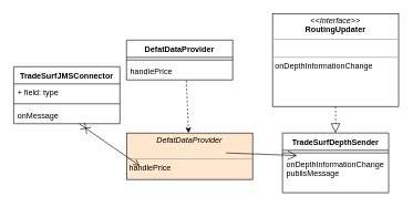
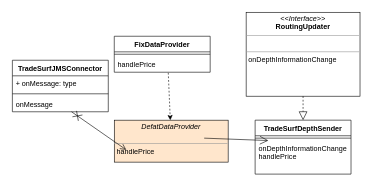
  <mxCell id="0" />
  <mxCell id="1" parent="0" />
  <mxCell id="2" value="&lt;p style=&quot;margin: 0px ; margin-top: 4px ; text-align: center&quot;&gt;&lt;i&gt;DefatDataProvider&lt;/i&gt;&lt;/p&gt;&lt;p style=&quot;margin: 0px ; margin-left: 4px&quot;&gt;&lt;br&gt;&lt;/p&gt;&lt;hr size=&quot;1&quot;&gt;&lt;p style=&quot;margin: 0px ; margin-left: 4px&quot;&gt;handlePrice&lt;/p&gt;" style="verticalAlign=top;align=left;overflow=fill;fontSize=12;fontFamily=Helvetica;html=1;fillColor=#ffe6cc;" vertex="1" parent="1"><mxGeometry x="190" y="200" width="190" height="70" as="geometry" /></mxCell>
- <mxCell id="3" value="DefatDataProvider" style="swimlane;fontStyle=1;align=center;verticalAlign=top;childLayout=stackLayout;horizontal=1;startSize=26;horizontalStack=0;resizeParent=1;resizeParentMax=0;resizeLast=0;collapsible=1;marginBottom=0;" vertex="1" parent="1"><mxGeometry x="190" y="60" width="160" height="60" as="geometry" /></mxCell>
+ <mxCell id="3" value="FixDataProvider" style="swimlane;fontStyle=1;align=center;verticalAlign=top;childLayout=stackLayout;horizontal=1;startSize=26;horizontalStack=0;resizeParent=1;resizeParentMax=0;resizeLast=0;collapsible=1;marginBottom=0;" vertex="1" parent="1"><mxGeometry x="190" y="60" width="160" height="60" as="geometry" /></mxCell>
  <mxCell id="4" value="" style="line;strokeWidth=1;fillColor=none;align=left;verticalAlign=middle;spacingTop=-1;spacingLeft=3;spacingRight=3;rotatable=0;labelPosition=right;points=[];portConstraint=eastwest;" vertex="1" parent="3"><mxGeometry y="26" width="160" height="8" as="geometry" /></mxCell>
  <mxCell id="5" value="handlePrice" style="text;strokeColor=none;fillColor=none;align=left;verticalAlign=top;spacingLeft=4;spacingRight=4;overflow=hidden;rotatable=0;points=[[0,0.5],[1,0.5]];portConstraint=eastwest;" vertex="1" parent="3"><mxGeometry y="34" width="160" height="26" as="geometry" /></mxCell>
  <mxCell id="6" value="" style="endArrow=classic;html=1;exitX=0.563;exitY=1.038;exitDx=0;exitDy=0;exitPerimeter=0;dashed=1;" edge="1" parent="1" source="5" target="2"><mxGeometry width="50" height="50" relative="1" as="geometry"><mxPoint x="140" y="340" as="sourcePoint" /><mxPoint x="190" y="290" as="targetPoint" /></mxGeometry></mxCell>
  <mxCell id="7" value="TradeSurfDepthSender" style="swimlane;fontStyle=1;align=center;verticalAlign=top;childLayout=stackLayout;horizontal=1;startSize=26;horizontalStack=0;resizeParent=1;resizeParentMax=0;resizeLast=0;collapsible=1;marginBottom=0;" vertex="1" parent="1"><mxGeometry x="425" y="200" width="160" height="90" as="geometry" /></mxCell>
  <mxCell id="8" value="" style="line;strokeWidth=1;fillColor=none;align=left;verticalAlign=middle;spacingTop=-1;spacingLeft=3;spacingRight=3;rotatable=0;labelPosition=right;points=[];portConstraint=eastwest;" vertex="1" parent="7"><mxGeometry y="26" width="160" height="8" as="geometry" /></mxCell>
- <mxCell id="9" value="onDepthInformationChange&#10;publisMessage" style="text;strokeColor=none;fillColor=none;align=left;verticalAlign=top;spacingLeft=4;spacingRight=4;overflow=hidden;rotatable=0;points=[[0,0.5],[1,0.5]];portConstraint=eastwest;" vertex="1" parent="7"><mxGeometry y="34" width="160" height="56" as="geometry" /></mxCell>
+ <mxCell id="9" value="onDepthInformationChange&#10;handlePrice" style="text;strokeColor=none;fillColor=none;align=left;verticalAlign=top;spacingLeft=4;spacingRight=4;overflow=hidden;rotatable=0;points=[[0,0.5],[1,0.5]];portConstraint=eastwest;" vertex="1" parent="7"><mxGeometry y="34" width="160" height="56" as="geometry" /></mxCell>
  <mxCell id="10" value="&lt;p style=&quot;margin: 0px ; margin-top: 4px ; text-align: center&quot;&gt;&lt;i&gt;&amp;lt;&amp;lt;Interface&amp;gt;&amp;gt;&lt;/i&gt;&lt;br&gt;&lt;b&gt;RoutingUpdater&lt;/b&gt;&lt;/p&gt;&lt;hr size=&quot;1&quot;&gt;&lt;p style=&quot;margin: 0px ; margin-left: 4px&quot;&gt;&lt;br&gt;&lt;/p&gt;&lt;hr size=&quot;1&quot;&gt;&lt;p style=&quot;margin: 0px ; margin-left: 4px&quot;&gt;onDepthInformationChange&lt;/p&gt;" style="verticalAlign=top;align=left;overflow=fill;fontSize=12;fontFamily=Helvetica;html=1;" vertex="1" parent="1"><mxGeometry x="410" y="20" width="190" height="140" as="geometry" /></mxCell>
  <mxCell id="11" value="" style="endArrow=block;dashed=1;endFill=0;endSize=12;html=1;" edge="1" parent="1" source="10" target="7"><mxGeometry width="160" relative="1" as="geometry"><mxPoint x="590" y="170" as="sourcePoint" /><mxPoint x="750" y="170" as="targetPoint" /></mxGeometry></mxCell>
  <mxCell id="12" value="" style="endArrow=open;endFill=1;endSize=12;html=1;entryX=0.138;entryY=1;entryDx=0;entryDy=0;entryPerimeter=0;" edge="1" parent="1" target="8"><mxGeometry width="160" relative="1" as="geometry"><mxPoint x="340" y="230" as="sourcePoint" /><mxPoint x="460" y="270" as="targetPoint" /><Array as="points"><mxPoint x="340" y="230" /></Array></mxGeometry></mxCell>
  <mxCell id="13" value="TradeSurfJMSConnector" style="swimlane;fontStyle=1;align=center;verticalAlign=top;childLayout=stackLayout;horizontal=1;startSize=26;horizontalStack=0;resizeParent=1;resizeParentMax=0;resizeLast=0;collapsible=1;marginBottom=0;" vertex="1" parent="1"><mxGeometry x="20" y="100" width="160" height="86" as="geometry" /></mxCell>
- <mxCell id="14" value="+ field: type" style="text;strokeColor=none;fillColor=none;align=left;verticalAlign=top;spacingLeft=4;spacingRight=4;overflow=hidden;rotatable=0;points=[[0,0.5],[1,0.5]];portConstraint=eastwest;" vertex="1" parent="13"><mxGeometry y="26" width="160" height="26" as="geometry" /></mxCell>
+ <mxCell id="14" value="+ onMessage: type" style="text;strokeColor=none;fillColor=none;align=left;verticalAlign=top;spacingLeft=4;spacingRight=4;overflow=hidden;rotatable=0;points=[[0,0.5],[1,0.5]];portConstraint=eastwest;" vertex="1" parent="13"><mxGeometry y="26" width="160" height="26" as="geometry" /></mxCell>
  <mxCell id="15" value="" style="line;strokeWidth=1;fillColor=none;align=left;verticalAlign=middle;spacingTop=-1;spacingLeft=3;spacingRight=3;rotatable=0;labelPosition=right;points=[];portConstraint=eastwest;" vertex="1" parent="13"><mxGeometry y="52" width="160" height="8" as="geometry" /></mxCell>
  <mxCell id="16" value="onMessage" style="text;strokeColor=none;fillColor=none;align=left;verticalAlign=top;spacingLeft=4;spacingRight=4;overflow=hidden;rotatable=0;points=[[0,0.5],[1,0.5]];portConstraint=eastwest;" vertex="1" parent="13"><mxGeometry y="60" width="160" height="26" as="geometry" /></mxCell>
  <mxCell id="17" value="" style="endArrow=open;startArrow=cross;endFill=0;startFill=0;endSize=8;startSize=10;html=1;" edge="1" parent="1" source="16"><mxGeometry width="160" relative="1" as="geometry"><mxPoint x="50" y="249.5" as="sourcePoint" /><mxPoint x="210" y="249.5" as="targetPoint" /></mxGeometry></mxCell>
